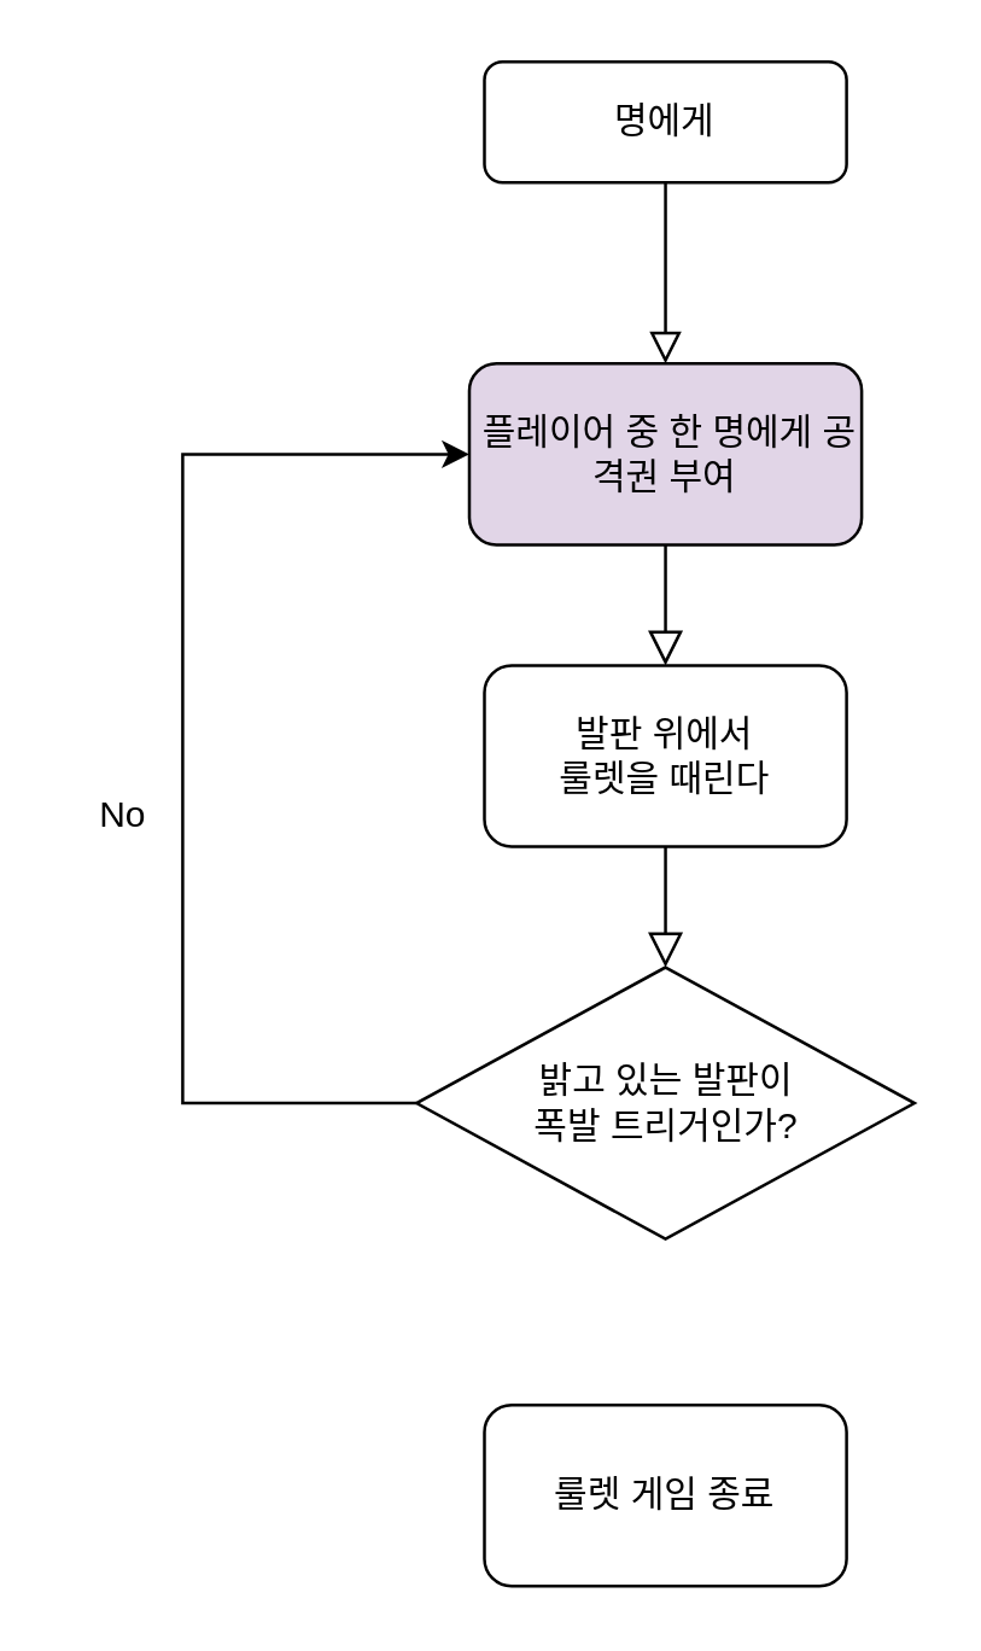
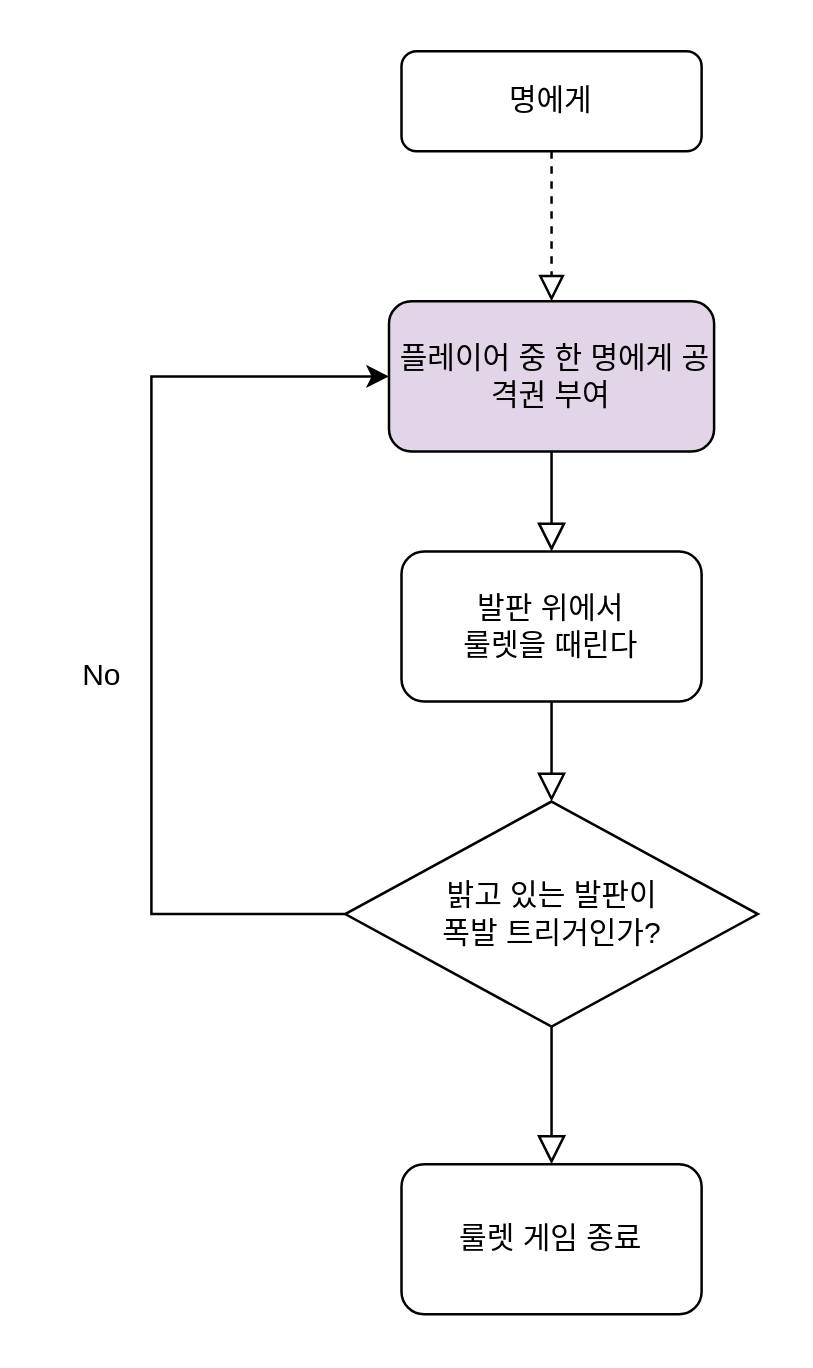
  <mxCell id="0" />
  <mxCell id="1" parent="0" />
- <mxCell id="2" value="" style="rounded=0;html=1;jettySize=auto;orthogonalLoop=1;fontSize=11;endArrow=block;endFill=0;endSize=8;strokeWidth=1;shadow=0;labelBackgroundColor=none;edgeStyle=orthogonalEdgeStyle;entryX=0.5;entryY=0;entryDx=0;entryDy=0;" parent="1" source="3" target="5" edge="1"><mxGeometry relative="1" as="geometry" /></mxCell>
+ <mxCell id="2" value="" style="rounded=0;html=1;jettySize=auto;orthogonalLoop=1;fontSize=11;endArrow=block;endFill=0;endSize=8;strokeWidth=1;shadow=0;labelBackgroundColor=none;edgeStyle=orthogonalEdgeStyle;entryX=0.5;entryY=0;entryDx=0;entryDy=0;dashed=1;" parent="1" source="3" target="5" edge="1"><mxGeometry relative="1" as="geometry" /></mxCell>
  <mxCell id="3" value="명에게" style="rounded=1;whiteSpace=wrap;html=1;fontSize=12;glass=0;strokeWidth=1;shadow=0;" parent="1" vertex="1"><mxGeometry x="160" y="20" width="120" height="40" as="geometry" /></mxCell>
  <mxCell id="4" style="edgeStyle=orthogonalEdgeStyle;rounded=0;orthogonalLoop=1;jettySize=auto;html=1;endArrow=block;endFill=0;endSize=9;" edge="1" parent="1" source="5" target="7"><mxGeometry relative="1" as="geometry" /></mxCell>
  <mxCell id="5" value="&amp;nbsp;플레이어 중 한 명에게 공격권 부여" style="rounded=1;whiteSpace=wrap;html=1;fillColor=#e1d5e7;" vertex="1" parent="1"><mxGeometry x="155" y="120" width="130" height="60" as="geometry" /></mxCell>
  <mxCell id="6" value="" style="edgeStyle=orthogonalEdgeStyle;rounded=0;orthogonalLoop=1;jettySize=auto;html=1;endArrow=block;endFill=0;endSize=9;" edge="1" parent="1" source="7" target="10"><mxGeometry relative="1" as="geometry" /></mxCell>
  <mxCell id="7" value="발판 위에서&lt;br&gt;룰렛을 때린다" style="rounded=1;whiteSpace=wrap;html=1;" vertex="1" parent="1"><mxGeometry x="160" y="220" width="120" height="60" as="geometry" /></mxCell>
  <mxCell id="8" style="edgeStyle=orthogonalEdgeStyle;rounded=0;orthogonalLoop=1;jettySize=auto;html=1;entryX=0;entryY=0.5;entryDx=0;entryDy=0;" edge="1" parent="1" source="10" target="5"><mxGeometry relative="1" as="geometry"><mxPoint x="90" y="150" as="targetPoint" /><Array as="points"><mxPoint x="60" y="365" /><mxPoint x="60" y="150" /></Array></mxGeometry></mxCell>
+ <mxCell id="9" style="edgeStyle=orthogonalEdgeStyle;rounded=0;orthogonalLoop=1;jettySize=auto;html=1;entryX=0.5;entryY=0;entryDx=0;entryDy=0;endArrow=block;endFill=0;endSize=9;" edge="1" parent="1" source="10" target="12"><mxGeometry relative="1" as="geometry" /></mxCell>
  <mxCell id="10" value="밝고 있는 발판이&lt;br&gt;폭발 트리거인가?" style="rhombus;whiteSpace=wrap;html=1;" vertex="1" parent="1"><mxGeometry x="137.5" y="320" width="165" height="90" as="geometry" /></mxCell>
  <mxCell id="11" value="No" style="text;html=1;align=center;verticalAlign=middle;resizable=0;points=[];autosize=1;strokeColor=none;fillColor=none;" vertex="1" parent="1"><mxGeometry x="20" y="255" width="40" height="30" as="geometry" /></mxCell>
  <mxCell id="12" value="룰렛 게임 종료" style="rounded=1;whiteSpace=wrap;html=1;" vertex="1" parent="1"><mxGeometry x="160" y="465" width="120" height="60" as="geometry" /></mxCell>
